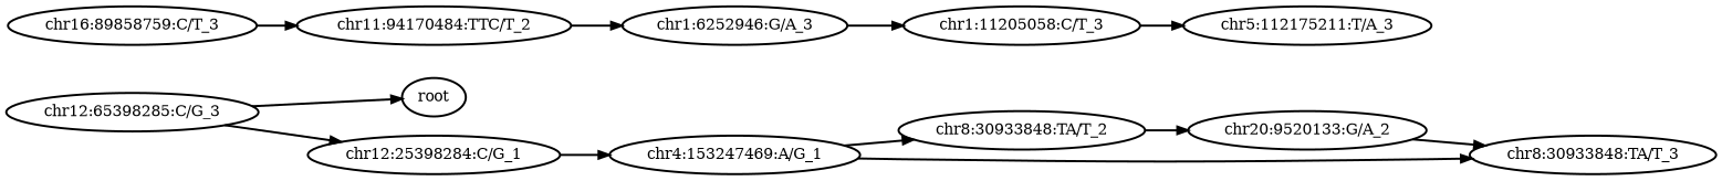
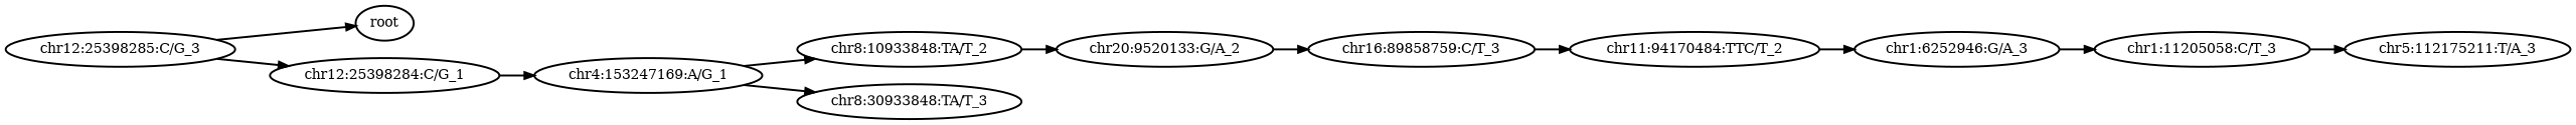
  digraph {
    rankdir=LR
    node [style=bold]
    edge [style=bold]
    n1 [label=root]
-   n2 [label="chr12:65398285:C/G_3"]
+   n2 [label="chr12:25398285:C/G_3"]
    n3 [label="chr12:25398284:C/G_1"]
-   n4 [label="chr4:153247469:A/G_1"]
-   n5 [label="chr8:30933848:TA/T_2"]
+   n4 [label="chr4:153247169:A/G_1"]
+   n5 [label="chr8:10933848:TA/T_2"]
    n6 [label="chr8:30933848:TA/T_3"]
    n7 [label="chr20:9520133:G/A_2"]
    n8 [label="chr16:89858759:C/T_3"]
    n9 [label="chr11:94170484:TTC/T_2"]
    n10 [label="chr1:6252946:G/A_3"]
    n11 [label="chr1:11205058:C/T_3"]
    n12 [label="chr5:112175211:T/A_3"]
    n2 -> n1
    n2 -> n3
    n3 -> n4
    n4 -> n5
    n4 -> n6
    n5 -> n7
-   n7 -> n6
+   n7 -> n8
    n8 -> n9
    n9 -> n10
    n10 -> n11
    n11 -> n12
  }
